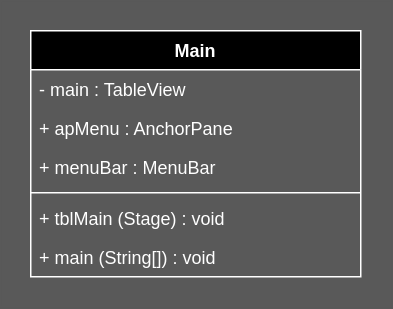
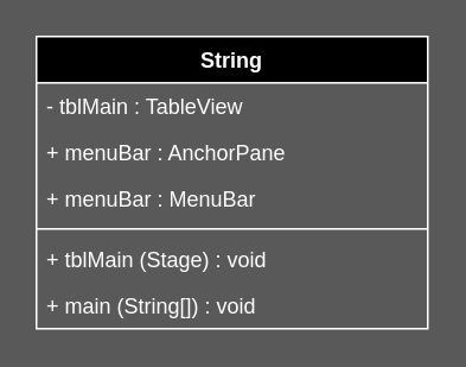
  <mxCell id="0" />
  <mxCell id="1" parent="0" />
- <mxCell id="2" value="Main" style="swimlane;fontStyle=1;align=center;verticalAlign=top;childLayout=stackLayout;horizontal=1;startSize=26;horizontalStack=0;resizeParent=1;resizeParentMax=0;resizeLast=0;collapsible=1;marginBottom=0;strokeColor=#FFFFFF;fontColor=#FFFFFF;fillColor=#000000;" parent="1" vertex="1"><mxGeometry x="20" y="20" width="220" height="164" as="geometry" /></mxCell>
- <mxCell id="3" value="- main : TableView" style="text;strokeColor=none;fillColor=none;align=left;verticalAlign=top;spacingLeft=4;spacingRight=4;overflow=hidden;rotatable=0;points=[[0,0.5],[1,0.5]];portConstraint=eastwest;fontColor=#FFFFFF;" parent="2" vertex="1"><mxGeometry y="26" width="220" height="26" as="geometry" /></mxCell>
- <mxCell id="4" value="+ apMenu : AnchorPane" style="text;strokeColor=none;fillColor=none;align=left;verticalAlign=top;spacingLeft=4;spacingRight=4;overflow=hidden;rotatable=0;points=[[0,0.5],[1,0.5]];portConstraint=eastwest;fontColor=#FFFFFF;" parent="2" vertex="1"><mxGeometry y="52" width="220" height="26" as="geometry" /></mxCell>
+ <mxCell id="2" value="String" style="swimlane;fontStyle=1;align=center;verticalAlign=top;childLayout=stackLayout;horizontal=1;startSize=26;horizontalStack=0;resizeParent=1;resizeParentMax=0;resizeLast=0;collapsible=1;marginBottom=0;strokeColor=#FFFFFF;fontColor=#FFFFFF;fillColor=#000000;" parent="1" vertex="1"><mxGeometry x="20" y="20" width="220" height="164" as="geometry" /></mxCell>
+ <mxCell id="3" value="- tblMain : TableView" style="text;strokeColor=none;fillColor=none;align=left;verticalAlign=top;spacingLeft=4;spacingRight=4;overflow=hidden;rotatable=0;points=[[0,0.5],[1,0.5]];portConstraint=eastwest;fontColor=#FFFFFF;" parent="2" vertex="1"><mxGeometry y="26" width="220" height="26" as="geometry" /></mxCell>
+ <mxCell id="4" value="+ menuBar : AnchorPane" style="text;strokeColor=none;fillColor=none;align=left;verticalAlign=top;spacingLeft=4;spacingRight=4;overflow=hidden;rotatable=0;points=[[0,0.5],[1,0.5]];portConstraint=eastwest;fontColor=#FFFFFF;" parent="2" vertex="1"><mxGeometry y="52" width="220" height="26" as="geometry" /></mxCell>
  <mxCell id="5" value="+ menuBar : MenuBar" style="text;strokeColor=none;fillColor=none;align=left;verticalAlign=top;spacingLeft=4;spacingRight=4;overflow=hidden;rotatable=0;points=[[0,0.5],[1,0.5]];portConstraint=eastwest;fontColor=#FFFFFF;" parent="2" vertex="1"><mxGeometry y="78" width="220" height="26" as="geometry" /></mxCell>
  <mxCell id="6" value="" style="line;strokeWidth=1;fillColor=none;align=left;verticalAlign=middle;spacingTop=-1;spacingLeft=3;spacingRight=3;rotatable=0;labelPosition=right;points=[];portConstraint=eastwest;strokeColor=#FFFFFF;" parent="2" vertex="1"><mxGeometry y="104" width="220" height="8" as="geometry" /></mxCell>
  <mxCell id="7" value="+ tblMain (Stage) : void" style="text;strokeColor=none;fillColor=none;align=left;verticalAlign=top;spacingLeft=4;spacingRight=4;overflow=hidden;rotatable=0;points=[[0,0.5],[1,0.5]];portConstraint=eastwest;fontColor=#FFFFFF;" parent="2" vertex="1"><mxGeometry y="112" width="220" height="26" as="geometry" /></mxCell>
  <mxCell id="8" value="+ main (String[]) : void" style="text;strokeColor=none;fillColor=none;align=left;verticalAlign=top;spacingLeft=4;spacingRight=4;overflow=hidden;rotatable=0;points=[[0,0.5],[1,0.5]];portConstraint=eastwest;fontColor=#FFFFFF;" parent="2" vertex="1"><mxGeometry y="138" width="220" height="26" as="geometry" /></mxCell>
